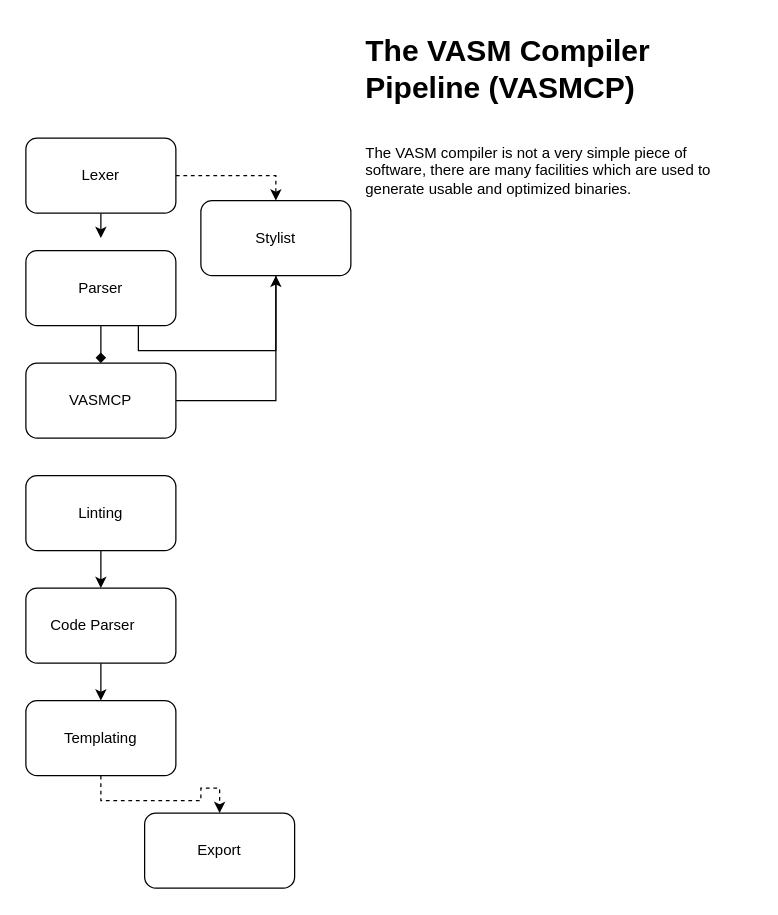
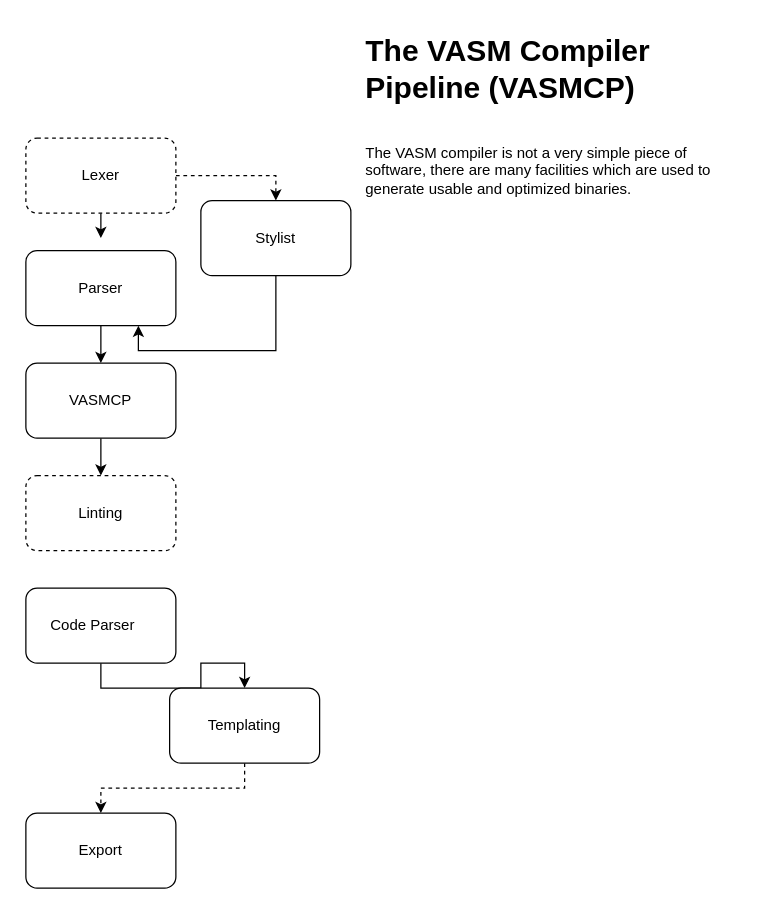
  <mxCell id="0" />
  <mxCell id="1" parent="0" />
  <mxCell id="2" style="edgeStyle=orthogonalEdgeStyle;rounded=0;orthogonalLoop=1;jettySize=auto;html=1;entryX=0.5;entryY=0;entryDx=0;entryDy=0;dashed=1;" parent="1" source="4" target="12" edge="1"><mxGeometry relative="1" as="geometry" /></mxCell>
  <mxCell id="3" style="edgeStyle=orthogonalEdgeStyle;rounded=0;orthogonalLoop=1;jettySize=auto;html=1;" parent="1" source="4" edge="1"><mxGeometry relative="1" as="geometry"><mxPoint x="80" y="190" as="targetPoint" /></mxGeometry></mxCell>
- <mxCell id="4" value="Lexer" style="rounded=1;whiteSpace=wrap;html=1;" parent="1" vertex="1"><mxGeometry x="20" y="110" width="120" height="60" as="geometry" /></mxCell>
- <mxCell id="5" value="" style="edgeStyle=orthogonalEdgeStyle;rounded=0;orthogonalLoop=1;jettySize=auto;html=1;endArrow=diamond;" parent="1" source="6" target="8" edge="1"><mxGeometry relative="1" as="geometry" /></mxCell>
+ <mxCell id="4" value="Lexer" style="rounded=1;whiteSpace=wrap;html=1;dashed=1;" parent="1" vertex="1"><mxGeometry x="20" y="110" width="120" height="60" as="geometry" /></mxCell>
+ <mxCell id="5" value="" style="edgeStyle=orthogonalEdgeStyle;rounded=0;orthogonalLoop=1;jettySize=auto;html=1;" parent="1" source="6" target="8" edge="1"><mxGeometry relative="1" as="geometry" /></mxCell>
  <mxCell id="6" value="Parser" style="rounded=1;whiteSpace=wrap;html=1;" parent="1" vertex="1"><mxGeometry x="20" y="200" width="120" height="60" as="geometry" /></mxCell>
- <mxCell id="7" value="" style="edgeStyle=orthogonalEdgeStyle;rounded=0;orthogonalLoop=1;jettySize=auto;html=1;" parent="1" source="8" target="12" edge="1"><mxGeometry relative="1" as="geometry" /></mxCell>
+ <mxCell id="7" value="" style="edgeStyle=orthogonalEdgeStyle;rounded=0;orthogonalLoop=1;jettySize=auto;html=1;" parent="1" source="8" target="10" edge="1"><mxGeometry relative="1" as="geometry" /></mxCell>
  <mxCell id="8" value="VASMCP" style="rounded=1;whiteSpace=wrap;html=1;" parent="1" vertex="1"><mxGeometry x="20" y="290" width="120" height="60" as="geometry" /></mxCell>
- <mxCell id="9" value="" style="edgeStyle=orthogonalEdgeStyle;rounded=0;orthogonalLoop=1;jettySize=auto;html=1;" parent="1" source="10" target="14" edge="1"><mxGeometry relative="1" as="geometry" /></mxCell>
- <mxCell id="10" value="Linting" style="rounded=1;whiteSpace=wrap;html=1;" parent="1" vertex="1"><mxGeometry x="20" y="380" width="120" height="60" as="geometry" /></mxCell>
- <mxCell id="11" style="edgeStyle=orthogonalEdgeStyle;rounded=0;orthogonalLoop=1;jettySize=auto;html=1;exitX=0.5;exitY=1;exitDx=0;exitDy=0;entryX=0.75;entryY=1;entryDx=0;entryDy=0;endArrow=none;" parent="1" source="12" target="6" edge="1"><mxGeometry relative="1" as="geometry" /></mxCell>
+ <mxCell id="10" value="Linting" style="rounded=1;whiteSpace=wrap;html=1;dashed=1;" parent="1" vertex="1"><mxGeometry x="20" y="380" width="120" height="60" as="geometry" /></mxCell>
+ <mxCell id="11" style="edgeStyle=orthogonalEdgeStyle;rounded=0;orthogonalLoop=1;jettySize=auto;html=1;exitX=0.5;exitY=1;exitDx=0;exitDy=0;entryX=0.75;entryY=1;entryDx=0;entryDy=0;" parent="1" source="12" target="6" edge="1"><mxGeometry relative="1" as="geometry" /></mxCell>
  <mxCell id="12" value="Stylist" style="rounded=1;whiteSpace=wrap;html=1;" parent="1" vertex="1"><mxGeometry x="160" y="160" width="120" height="60" as="geometry" /></mxCell>
  <mxCell id="13" value="" style="edgeStyle=orthogonalEdgeStyle;rounded=0;orthogonalLoop=1;jettySize=auto;html=1;" parent="1" source="14" target="16" edge="1"><mxGeometry relative="1" as="geometry" /></mxCell>
  <mxCell id="14" value="Code Parser&lt;span style=&quot;white-space: pre;&quot;&gt;&#09;&lt;/span&gt;" style="rounded=1;whiteSpace=wrap;html=1;" parent="1" vertex="1"><mxGeometry x="20" y="470" width="120" height="60" as="geometry" /></mxCell>
  <mxCell id="15" value="" style="edgeStyle=orthogonalEdgeStyle;rounded=0;orthogonalLoop=1;jettySize=auto;html=1;dashed=1;" parent="1" source="16" target="17" edge="1"><mxGeometry relative="1" as="geometry" /></mxCell>
- <mxCell id="16" value="Templating" style="rounded=1;whiteSpace=wrap;html=1;" parent="1" vertex="1"><mxGeometry x="20" y="560" width="120" height="60" as="geometry" /></mxCell>
- <mxCell id="17" value="Export" style="rounded=1;whiteSpace=wrap;html=1;" parent="1" vertex="1"><mxGeometry x="115" y="650" width="120" height="60" as="geometry" /></mxCell>
+ <mxCell id="16" value="Templating" style="rounded=1;whiteSpace=wrap;html=1;" parent="1" vertex="1"><mxGeometry x="135" y="550" width="120" height="60" as="geometry" /></mxCell>
+ <mxCell id="17" value="Export" style="rounded=1;whiteSpace=wrap;html=1;" parent="1" vertex="1"><mxGeometry x="20" y="650" width="120" height="60" as="geometry" /></mxCell>
  <mxCell id="18" value="&lt;h1 style=&quot;margin-top: 0px;&quot;&gt;The VASM Compiler Pipeline (VASMCP)&lt;/h1&gt;&lt;div&gt;&lt;br&gt;&lt;/div&gt;&lt;div&gt;The VASM compiler is not a very simple piece of software, there are many facilities which are used to generate usable and optimized binaries.&lt;/div&gt;" style="text;html=1;whiteSpace=wrap;overflow=hidden;rounded=0;" parent="1" vertex="1"><mxGeometry x="290" y="20" width="310" height="680" as="geometry" /></mxCell>
